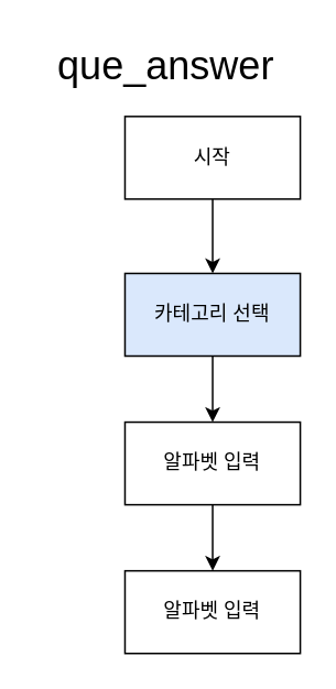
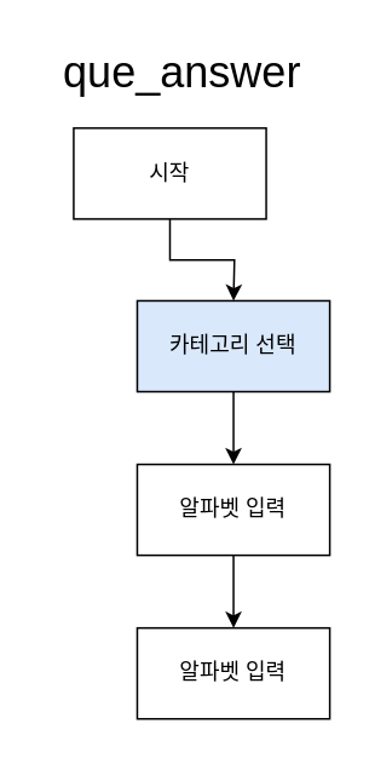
  <mxCell id="0" />
  <mxCell id="1" parent="0" />
  <mxCell id="2" value="" style="edgeStyle=orthogonalEdgeStyle;rounded=0;orthogonalLoop=1;jettySize=auto;html=1;fontSize=18;" parent="1" source="3" edge="1"><mxGeometry relative="1" as="geometry"><mxPoint x="128" y="165" as="targetPoint" /></mxGeometry></mxCell>
- <mxCell id="3" value="시작" style="rounded=0;whiteSpace=wrap;html=1;" parent="1" vertex="1"><mxGeometry x="75" y="70" width="106" height="50" as="geometry" /></mxCell>
+ <mxCell id="3" value="시작" style="rounded=0;whiteSpace=wrap;html=1;" parent="1" vertex="1"><mxGeometry x="40" y="70" width="106" height="50" as="geometry" /></mxCell>
  <mxCell id="4" value="&lt;span style=&quot;font-size: 24px;&quot;&gt;que_answer&lt;br&gt;&lt;/span&gt;" style="text;html=1;strokeColor=none;fillColor=none;align=center;verticalAlign=middle;whiteSpace=wrap;rounded=0;" parent="1" vertex="1"><mxGeometry x="20" y="20" width="160" height="40" as="geometry" /></mxCell>
  <mxCell id="5" value="" style="edgeStyle=orthogonalEdgeStyle;rounded=0;orthogonalLoop=1;jettySize=auto;html=1;fontSize=18;" parent="1" source="6" edge="1"><mxGeometry relative="1" as="geometry"><mxPoint x="128" y="255" as="targetPoint" /></mxGeometry></mxCell>
  <mxCell id="6" value="카테고리 선택" style="rounded=0;whiteSpace=wrap;html=1;fillColor=#dae8fc;" parent="1" vertex="1"><mxGeometry x="75" y="165" width="106" height="50" as="geometry" /></mxCell>
  <mxCell id="7" value="" style="edgeStyle=orthogonalEdgeStyle;rounded=0;orthogonalLoop=1;jettySize=auto;html=1;fontSize=18;" parent="1" source="8" edge="1"><mxGeometry relative="1" as="geometry"><mxPoint x="128" y="345" as="targetPoint" /></mxGeometry></mxCell>
  <mxCell id="8" value="알파벳 입력" style="rounded=0;whiteSpace=wrap;html=1;" parent="1" vertex="1"><mxGeometry x="75" y="255" width="106" height="50" as="geometry" /></mxCell>
  <mxCell id="9" value="알파벳 입력" style="rounded=0;whiteSpace=wrap;html=1;" parent="1" vertex="1"><mxGeometry x="75" y="345" width="106" height="50" as="geometry" /></mxCell>
